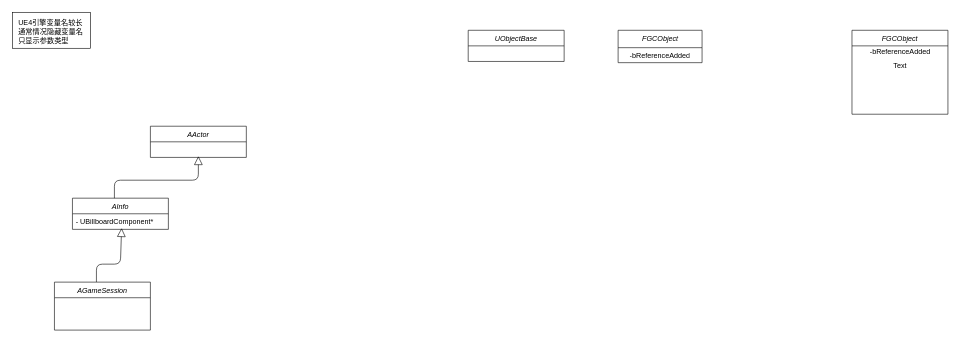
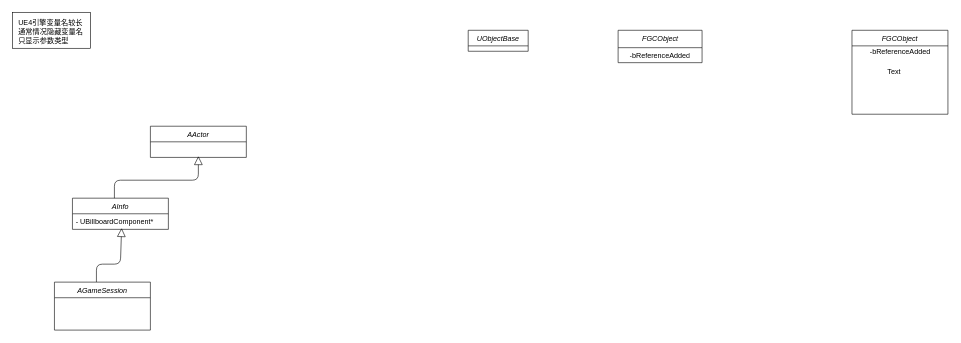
  <mxCell id="0" />
  <mxCell id="1" parent="0" />
  <mxCell id="2" value="AInfo" style="swimlane;fontStyle=2;align=center;verticalAlign=top;childLayout=stackLayout;horizontal=1;startSize=26;horizontalStack=0;resizeParent=1;resizeLast=0;collapsible=1;marginBottom=0;rounded=0;shadow=0;strokeWidth=1;" parent="1" vertex="1"><mxGeometry x="120" y="330" width="160" height="52" as="geometry"><mxRectangle x="220" y="120" width="160" height="26" as="alternateBounds" /></mxGeometry></mxCell>
  <mxCell id="3" value="- UBillboardComponent*" style="text;align=left;verticalAlign=top;spacingLeft=4;spacingRight=4;overflow=hidden;rotatable=0;points=[[0,0.5],[1,0.5]];portConstraint=eastwest;rounded=0;shadow=0;html=0;" parent="2" vertex="1"><mxGeometry y="26" width="160" height="26" as="geometry" /></mxCell>
  <mxCell id="4" value="" style="edgeStyle=none;html=1;endSize=12;endArrow=block;endFill=0;" parent="1" edge="1"><mxGeometry width="160" relative="1" as="geometry"><mxPoint x="160" y="470" as="sourcePoint" /><mxPoint x="202" y="380" as="targetPoint" /><Array as="points"><mxPoint x="160" y="440" /><mxPoint x="200" y="440" /></Array></mxGeometry></mxCell>
  <mxCell id="5" value="AGameSession" style="swimlane;fontStyle=2;align=center;verticalAlign=top;childLayout=stackLayout;horizontal=1;startSize=26;horizontalStack=0;resizeParent=1;resizeLast=0;collapsible=1;marginBottom=0;rounded=0;shadow=0;strokeWidth=1;" parent="1" vertex="1"><mxGeometry x="90" y="470" width="160" height="80" as="geometry"><mxRectangle x="220" y="120" width="160" height="26" as="alternateBounds" /></mxGeometry></mxCell>
  <mxCell id="6" value="UE4引擎变量名较长&lt;br&gt;通常情况隐藏变量名&lt;br&gt;只显示参数类型" style="points=[[0,0,0],[0.25,0,0],[0.5,0,0],[0.75,0,0],[1,0,0],[1,0.25,0],[1,0.5,0],[1,0.75,0],[1,1,0],[0.75,1,0],[0.5,1,0],[0.25,1,0],[0,1,0],[0,0.75,0],[0,0.5,0],[0,0.25,0]];absoluteArcSize=1;arcSize=2;html=1;shadow=0;dashed=0;fontSize=12;align=left;verticalAlign=top;spacing=10;spacingTop=-4;rounded=0;" parent="1" vertex="1"><mxGeometry x="20" y="20" width="130" height="60" as="geometry" /></mxCell>
  <mxCell id="7" value="" style="edgeStyle=none;html=1;endSize=12;endArrow=block;endFill=0;" parent="1" edge="1"><mxGeometry width="160" relative="1" as="geometry"><mxPoint x="190" y="330" as="sourcePoint" /><mxPoint x="330" y="260" as="targetPoint" /><Array as="points"><mxPoint x="190" y="300" /><mxPoint x="330" y="300" /></Array></mxGeometry></mxCell>
  <mxCell id="8" value="AActor" style="swimlane;fontStyle=2;align=center;verticalAlign=top;childLayout=stackLayout;horizontal=1;startSize=26;horizontalStack=0;resizeParent=1;resizeLast=0;collapsible=1;marginBottom=0;rounded=0;shadow=0;strokeWidth=1;" parent="1" vertex="1"><mxGeometry x="250" y="210" width="160" height="52" as="geometry"><mxRectangle x="220" y="120" width="160" height="26" as="alternateBounds" /></mxGeometry></mxCell>
- <mxCell id="9" value="UObjectBase" style="swimlane;fontStyle=2;align=center;verticalAlign=top;childLayout=stackLayout;horizontal=1;startSize=26;horizontalStack=0;resizeParent=1;resizeLast=0;collapsible=1;marginBottom=0;rounded=0;shadow=0;strokeWidth=1;" vertex="1" parent="1"><mxGeometry x="780" y="50" width="160" height="52" as="geometry"><mxRectangle x="220" y="120" width="160" height="26" as="alternateBounds" /></mxGeometry></mxCell>
+ <mxCell id="9" value="UObjectBase" style="swimlane;fontStyle=2;align=center;verticalAlign=top;childLayout=stackLayout;horizontal=1;startSize=26;horizontalStack=0;resizeParent=1;resizeLast=0;collapsible=1;marginBottom=0;rounded=0;shadow=0;strokeWidth=1;" vertex="1" parent="1"><mxGeometry x="780" y="50" width="100" height="35" as="geometry"><mxRectangle x="220" y="120" width="160" height="26" as="alternateBounds" /></mxGeometry></mxCell>
  <mxCell id="10" value="FGCObject" style="swimlane;fontStyle=2;align=center;verticalAlign=top;childLayout=stackLayout;horizontal=1;startSize=26;horizontalStack=0;resizeParent=1;resizeLast=0;collapsible=1;marginBottom=0;rounded=0;shadow=0;strokeWidth=1;" vertex="1" parent="1"><mxGeometry x="1420" y="50" width="160" height="140" as="geometry"><mxRectangle x="220" y="120" width="160" height="26" as="alternateBounds" /></mxGeometry></mxCell>
  <mxCell id="11" value="-bReferenceAdded" style="text;html=1;align=center;verticalAlign=middle;resizable=0;points=[];autosize=1;" vertex="1" parent="10"><mxGeometry y="26" width="160" height="20" as="geometry" /></mxCell>
- <mxCell id="12" value="Text" style="text;html=1;align=center;verticalAlign=middle;resizable=0;points=[];autosize=1;" vertex="1" parent="1"><mxGeometry x="1480" y="100" width="40" height="20" as="geometry" /></mxCell>
+ <mxCell id="12" value="Text" style="text;html=1;align=center;verticalAlign=middle;resizable=0;points=[];autosize=1;" vertex="1" parent="1"><mxGeometry x="1470" y="110" width="40" height="20" as="geometry" /></mxCell>
  <mxCell id="13" value="&lt;span style=&quot;font-style: italic ; font-weight: 400&quot;&gt;FGCObject&lt;/span&gt;" style="swimlane;fontStyle=1;align=center;verticalAlign=middle;childLayout=stackLayout;horizontal=1;startSize=29;horizontalStack=0;resizeParent=1;resizeParentMax=0;resizeLast=0;collapsible=0;marginBottom=0;html=1;" vertex="1" parent="1"><mxGeometry x="1030" y="50" width="140" height="54" as="geometry" /></mxCell>
  <mxCell id="14" value="-bReferenceAdded" style="text;html=1;strokeColor=none;fillColor=none;align=center;verticalAlign=middle;spacingLeft=4;spacingRight=4;overflow=hidden;rotatable=0;points=[[0,0.5],[1,0.5]];portConstraint=eastwest;" vertex="1" parent="13"><mxGeometry y="29" width="140" height="25" as="geometry" /></mxCell>
